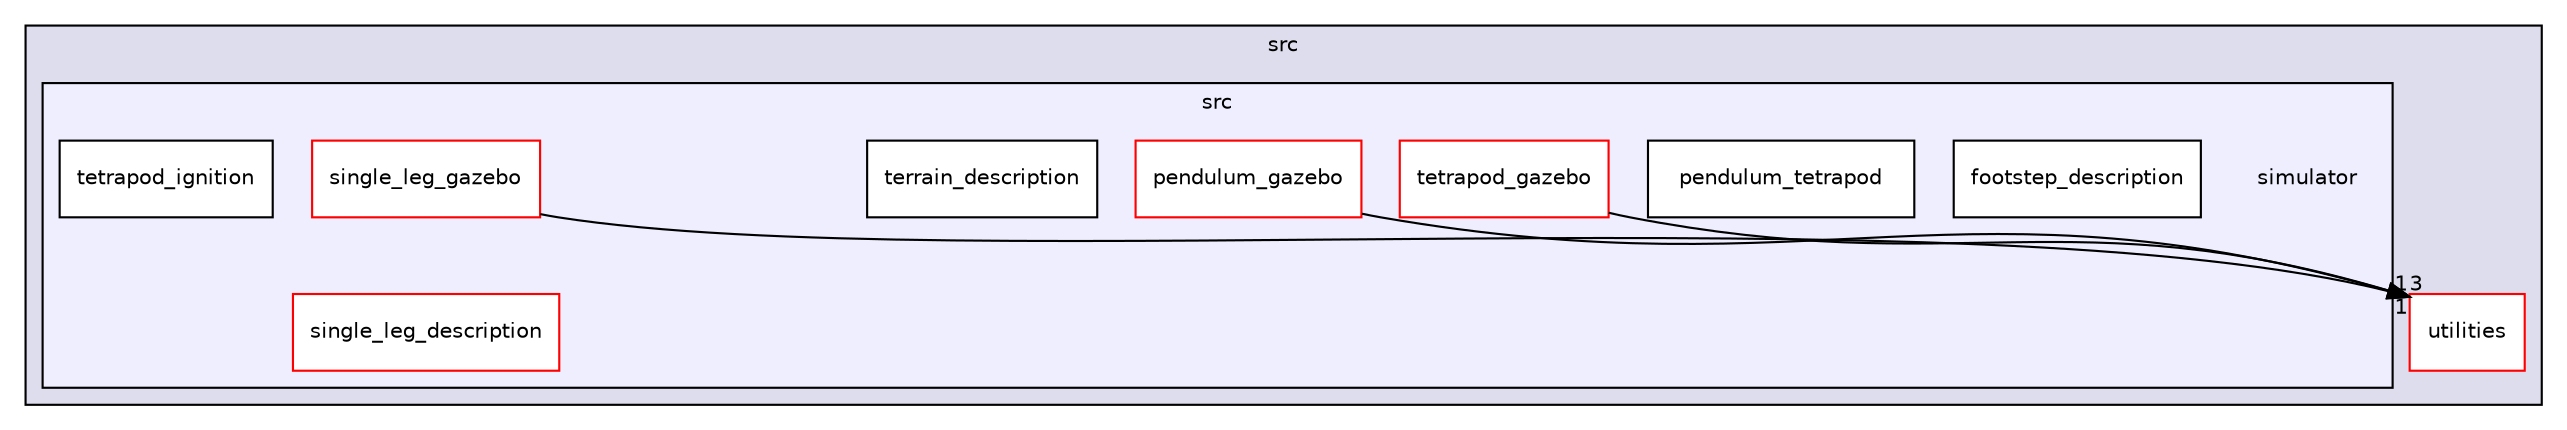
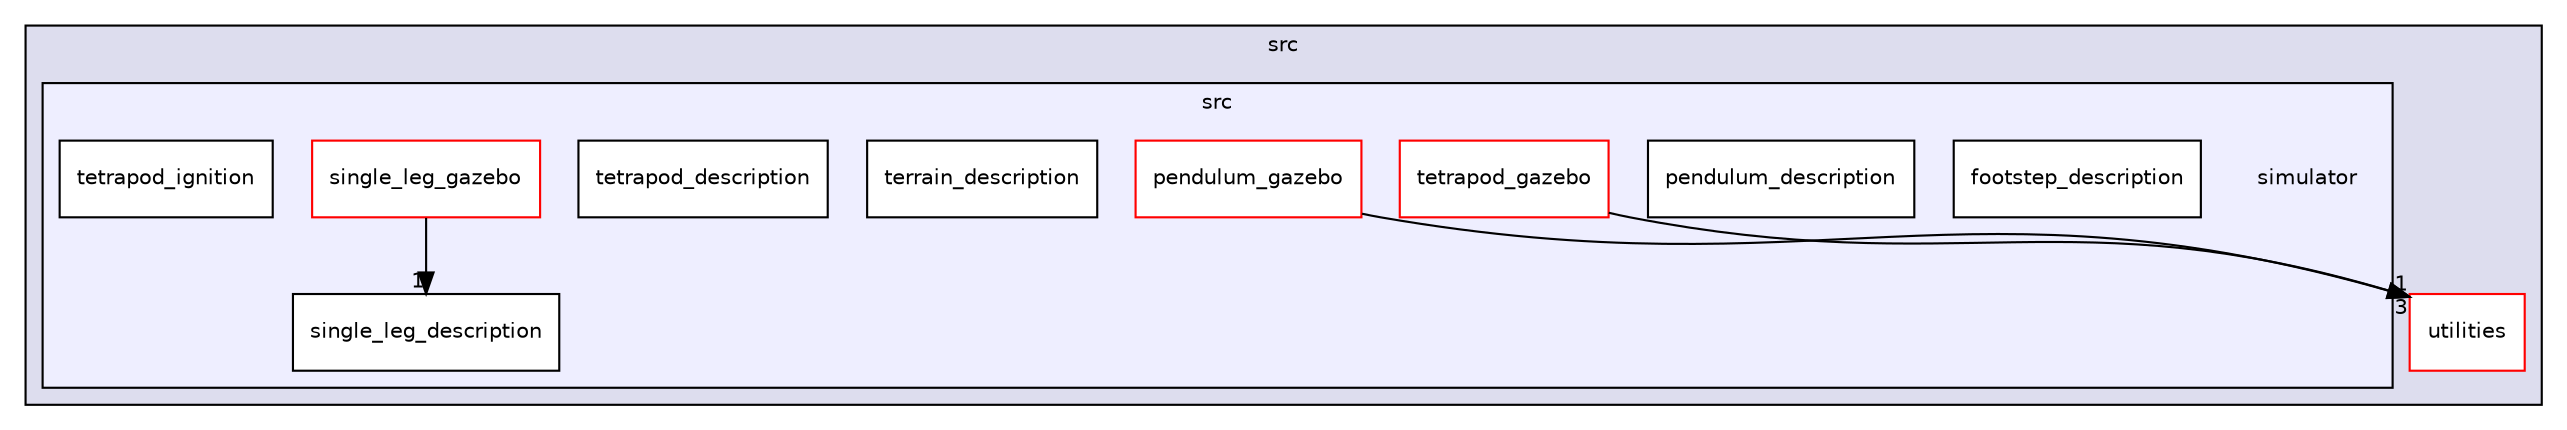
  digraph {
    compound=true
    node [fontname=Helvetica fontsize=10 shape=box fillcolor=white style=filled]
    edge [headlabel=1 labeldistance=1.5 labelfontname=Helvetica labelfontsize=10]
    n1 [label=simulator shape=plaintext fillcolor="" style=""]
    n2 [label=footstep_description]
-   n3 [label=pendulum_tetrapod]
+   n3 [label=pendulum_description]
    n4 [color=red label=pendulum_gazebo]
-   n5 [label=single_leg_description color=red]
+   n5 [label=single_leg_description]
    n6 [color=red label=single_leg_gazebo]
    n7 [label=terrain_description]
+   n8 [label=tetrapod_description]
    n9 [color=red label=tetrapod_gazebo]
    n10 [label=tetrapod_ignition]
    n11 [color=red label=utilities]
    subgraph cluster_1 {
      bgcolor="#ddddee"
      fontname=Helvetica
      fontsize=10
      label=src
      pencolor=black
      n11
      subgraph cluster_2 {
        bgcolor="#eeeeff"
        fontname=Helvetica
        fontsize=10
        pencolor=black
        n1
        n2
        n3
        n4
        n5
        n6
        n7
+       n8
        n9
        n10
      }
    }
    n4 -> n11
-   n6 -> n11
+   n6 -> n5
    n9 -> n11 [headlabel=3]
  }
